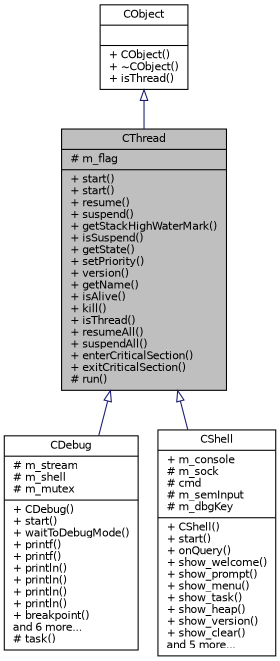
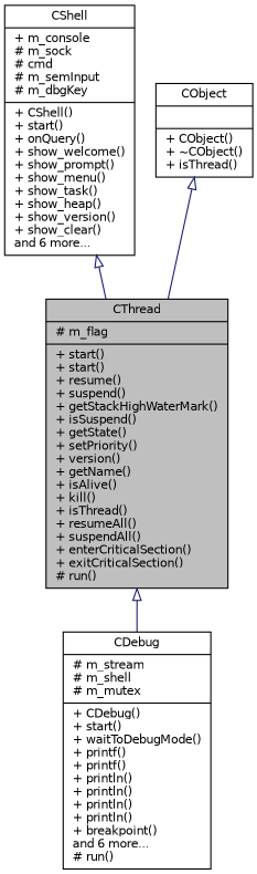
  digraph {
    node [color=black fillcolor=white fontname=Helvetica fontsize=10 shape=record style=filled]
    edge [arrowtail=onormal color=midnightblue dir=back fontname=Helvetica fontsize=10 labelfontname=Helvetica labelfontsize=10 style=solid]
    n1 [fillcolor=grey75 fontcolor=black height=0.2 label="{CThread\n|# m_flag\l|+ start()\l+ start()\l+ resume()\l+ suspend()\l+ getStackHighWaterMark()\l+ isSuspend()\l+ getState()\l+ setPriority()\l+ version()\l+ getName()\l+ isAlive()\l+ kill()\l+ isThread()\l+ resumeAll()\l+ suspendAll()\l+ enterCriticalSection()\l+ exitCriticalSection()\l# run()\l}" width=0.4]
-   n2 [height=0.2 label="{CDebug\n|# m_stream\l# m_shell\l# m_mutex\l|+ CDebug()\l+ start()\l+ waitToDebugMode()\l+ printf()\l+ printf()\l+ println()\l+ println()\l+ println()\l+ println()\l+ breakpoint()\land 6 more...\l# task()\l}" width=0.4]
-   n3 [height=0.2 label="{CShell\n|+ m_console\l# m_sock\l# cmd\l# m_semInput\l# m_dbgKey\l|+ CShell()\l+ start()\l+ onQuery()\l+ show_welcome()\l+ show_prompt()\l+ show_menu()\l+ show_task()\l+ show_heap()\l+ show_version()\l+ show_clear()\land 5 more...\l}" width=0.4]
+   n2 [height=0.2 label="{CDebug\n|# m_stream\l# m_shell\l# m_mutex\l|+ CDebug()\l+ start()\l+ waitToDebugMode()\l+ printf()\l+ printf()\l+ println()\l+ println()\l+ println()\l+ println()\l+ breakpoint()\land 6 more...\l# run()\l}" width=0.4]
+   n3 [height=0.2 label="{CShell\n|+ m_console\l# m_sock\l# cmd\l# m_semInput\l# m_dbgKey\l|+ CShell()\l+ start()\l+ onQuery()\l+ show_welcome()\l+ show_prompt()\l+ show_menu()\l+ show_task()\l+ show_heap()\l+ show_version()\l+ show_clear()\land 6 more...\l}" width=0.4]
    n4 [height=0.2 label="{CObject\n||+ CObject()\l+ ~CObject()\l+ isThread()\l}" width=0.4]
    n1 -> n2
-   n1 -> n3
+   n3 -> n1
    n4 -> n1
  }
